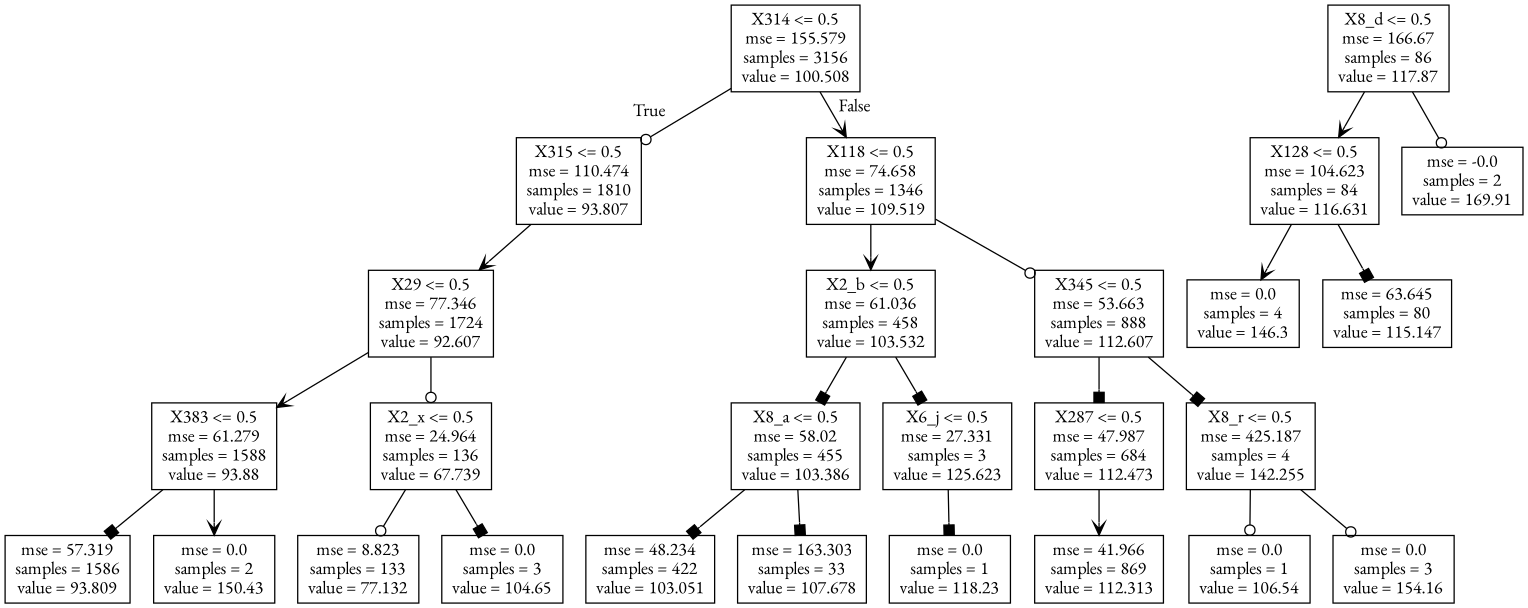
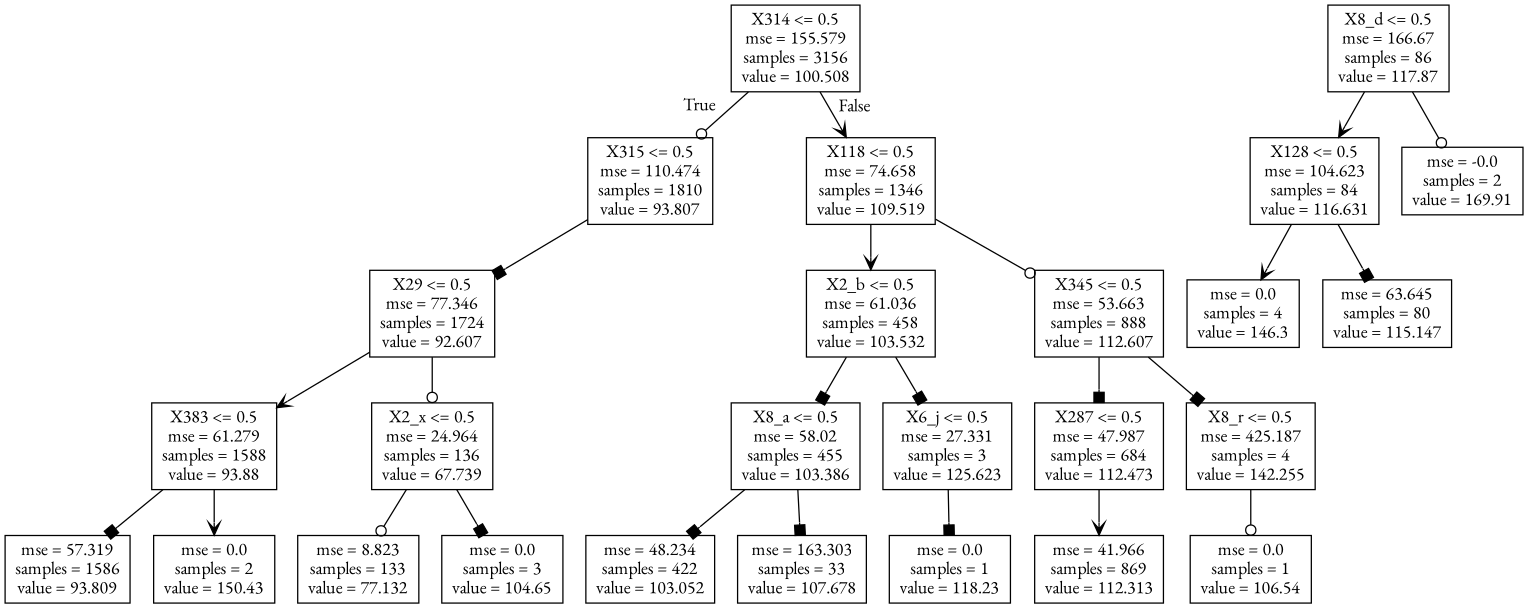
  digraph {
    fontname="EB Garamond"
    node [fontname="EB Garamond" shape=box]
    edge [arrowhead=box fontname="EB Garamond"]
    n1 [label="X314 <= 0.5\nmse = 155.579\nsamples = 3156\nvalue = 100.508"]
    n2 [label="X315 <= 0.5\nmse = 110.474\nsamples = 1810\nvalue = 93.807"]
    n3 [label="X118 <= 0.5\nmse = 74.658\nsamples = 1346\nvalue = 109.519"]
    n4 [label="X29 <= 0.5\nmse = 77.346\nsamples = 1724\nvalue = 92.607"]
    n5 [label="X2_b <= 0.5\nmse = 61.036\nsamples = 458\nvalue = 103.532"]
    n6 [label="X345 <= 0.5\nmse = 53.663\nsamples = 888\nvalue = 112.607"]
    n7 [label="X383 <= 0.5\nmse = 61.279\nsamples = 1588\nvalue = 93.88"]
    n8 [label="X2_x <= 0.5\nmse = 24.964\nsamples = 136\nvalue = 67.739"]
    n9 [label="X8_d <= 0.5\nmse = 166.67\nsamples = 86\nvalue = 117.87"]
    n10 [label="X128 <= 0.5\nmse = 104.623\nsamples = 84\nvalue = 116.631"]
    n11 [label="mse = -0.0\nsamples = 2\nvalue = 169.91"]
    n12 [label="mse = 57.319\nsamples = 1586\nvalue = 93.809"]
    n13 [label="mse = 0.0\nsamples = 2\nvalue = 150.43"]
    n14 [label="mse = 8.823\nsamples = 133\nvalue = 77.132"]
    n15 [label="mse = 0.0\nsamples = 3\nvalue = 104.65"]
    n16 [label="mse = 0.0\nsamples = 4\nvalue = 146.3"]
    n17 [label="mse = 63.645\nsamples = 80\nvalue = 115.147"]
    n18 [label="X8_a <= 0.5\nmse = 58.02\nsamples = 455\nvalue = 103.386"]
    n19 [label="X6_j <= 0.5\nmse = 27.331\nsamples = 3\nvalue = 125.623"]
    n20 [label="X287 <= 0.5\nmse = 47.987\nsamples = 684\nvalue = 112.473"]
    n21 [label="X8_r <= 0.5\nmse = 425.187\nsamples = 4\nvalue = 142.255"]
-   n22 [label="mse = 48.234\nsamples = 422\nvalue = 103.051"]
+   n22 [label="mse = 48.234\nsamples = 422\nvalue = 103.052"]
    n23 [label="mse = 163.303\nsamples = 33\nvalue = 107.678"]
    n24 [label="mse = 0.0\nsamples = 1\nvalue = 118.23"]
    n25 [label="mse = 41.966\nsamples = 869\nvalue = 112.313"]
    n26 [label="mse = 0.0\nsamples = 1\nvalue = 106.54"]
-   n27 [label="mse = 0.0\nsamples = 3\nvalue = 154.16"]
    n1 -> n2 [arrowhead=odot headlabel=True labelangle=45 labeldistance=2.5]
    n1 -> n3 [arrowhead=vee headlabel=False labelangle=-45 labeldistance=2.5]
-   n2 -> n4 [arrowhead=vee]
+   n2 -> n4
    n3 -> n5 [arrowhead=vee]
    n3 -> n6 [arrowhead=odot]
    n4 -> n7 [arrowhead=vee]
    n4 -> n8 [arrowhead=odot]
    n5 -> n18
    n5 -> n19
    n6 -> n20
    n6 -> n21
    n7 -> n12
    n7 -> n13 [arrowhead=vee]
    n8 -> n14 [arrowhead=odot]
    n8 -> n15
    n9 -> n10 [arrowhead=vee]
    n9 -> n11 [arrowhead=odot]
    n10 -> n16 [arrowhead=vee]
    n10 -> n17
    n18 -> n22
    n18 -> n23
    n19 -> n24
    n20 -> n25 [arrowhead=vee]
    n21 -> n26 [arrowhead=odot]
-   n21 -> n27 [arrowhead=odot]
  }
